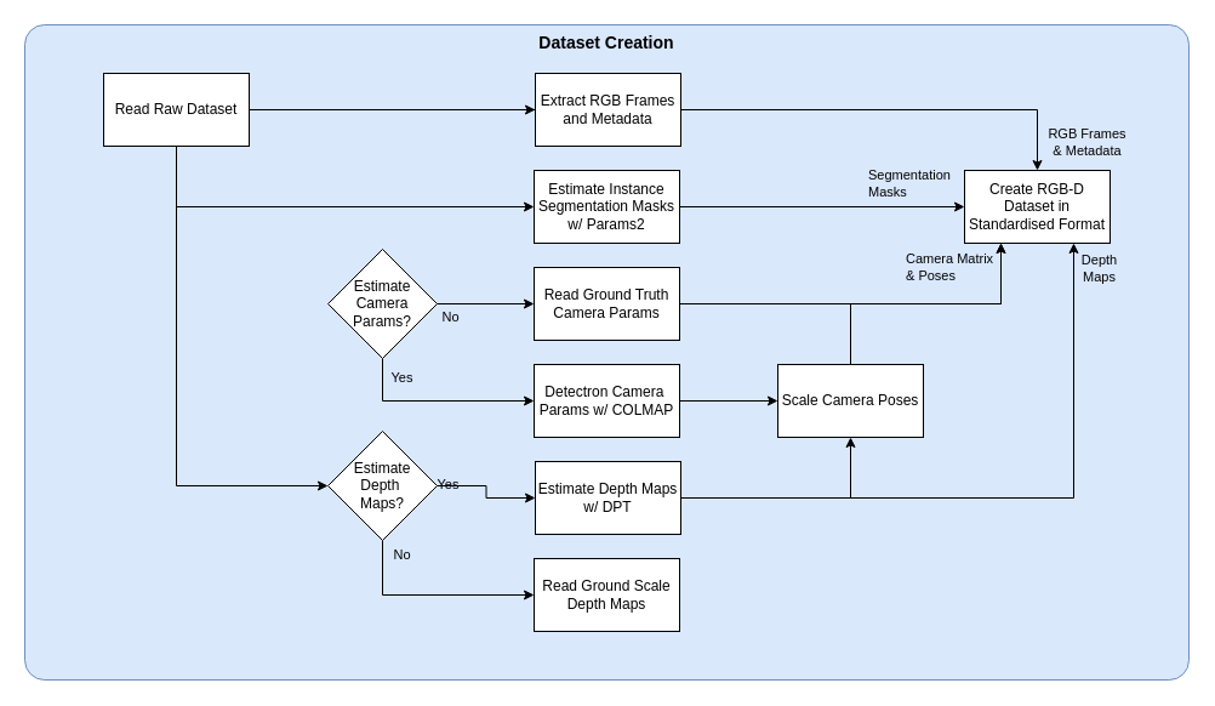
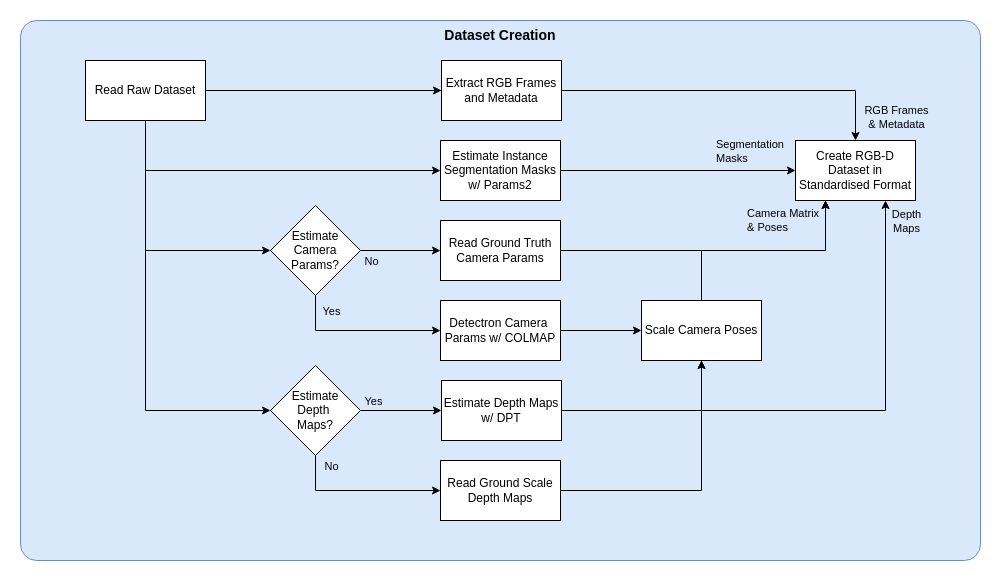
  <mxCell id="0" />
  <mxCell id="1" parent="0" />
  <mxCell id="2" value="" style="rounded=1;whiteSpace=wrap;html=1;arcSize=3;fillColor=#dae8fc;strokeColor=#6c8ebf;" parent="1" vertex="1"><mxGeometry width="960" height="540" as="geometry" x="20" y="20" /></mxCell>
  <mxCell id="3" value="Create RGB-D Dataset in Standardised Format" style="rounded=0;whiteSpace=wrap;html=1;labelBackgroundColor=none;" parent="1" vertex="1"><mxGeometry x="795" y="140" width="120" height="60" as="geometry" /></mxCell>
+ <mxCell id="4" style="edgeStyle=orthogonalEdgeStyle;rounded=0;orthogonalLoop=1;jettySize=auto;html=1;exitX=0.5;exitY=1;exitDx=0;exitDy=0;entryX=0;entryY=0.5;entryDx=0;entryDy=0;labelBackgroundColor=none;" parent="1" source="8" target="11" edge="1"><mxGeometry relative="1" as="geometry" /></mxCell>
  <mxCell id="5" style="edgeStyle=orthogonalEdgeStyle;rounded=0;orthogonalLoop=1;jettySize=auto;html=1;exitX=0.5;exitY=1;exitDx=0;exitDy=0;entryX=0;entryY=0.5;entryDx=0;entryDy=0;labelBackgroundColor=none;" parent="1" source="8" target="30" edge="1"><mxGeometry relative="1" as="geometry"><mxPoint x="95" y="470" as="targetPoint" /></mxGeometry></mxCell>
  <mxCell id="6" value="" style="edgeStyle=orthogonalEdgeStyle;rounded=0;orthogonalLoop=1;jettySize=auto;html=1;labelBackgroundColor=none;" parent="1" source="8" target="37" edge="1"><mxGeometry relative="1" as="geometry" /></mxCell>
  <mxCell id="7" style="edgeStyle=orthogonalEdgeStyle;rounded=0;orthogonalLoop=1;jettySize=auto;html=1;exitX=0.5;exitY=1;exitDx=0;exitDy=0;entryX=0;entryY=0.5;entryDx=0;entryDy=0;labelBackgroundColor=none;" parent="1" source="8" target="22" edge="1"><mxGeometry relative="1" as="geometry" /></mxCell>
  <mxCell id="8" value="Read Raw Dataset" style="rounded=0;whiteSpace=wrap;html=1;labelBackgroundColor=none;" parent="1" vertex="1"><mxGeometry x="85" y="60" width="120" height="60" as="geometry" /></mxCell>
  <mxCell id="9" style="edgeStyle=orthogonalEdgeStyle;rounded=0;orthogonalLoop=1;jettySize=auto;html=1;exitX=0.5;exitY=1;exitDx=0;exitDy=0;entryX=0;entryY=0.5;entryDx=0;entryDy=0;labelBackgroundColor=none;" parent="1" source="11" target="15" edge="1"><mxGeometry relative="1" as="geometry" /></mxCell>
  <mxCell id="10" value="Yes" style="edgeLabel;html=1;align=center;verticalAlign=middle;resizable=0;points=[];labelBackgroundColor=none;" parent="9" vertex="1" connectable="0"><mxGeometry x="-0.561" y="3" relative="1" as="geometry"><mxPoint x="15" y="-17" as="offset" /></mxGeometry></mxCell>
  <mxCell id="11" value="Estimate&lt;br&gt;Camera&lt;br&gt;Params?" style="rhombus;whiteSpace=wrap;html=1;labelBackgroundColor=none;" parent="1" vertex="1"><mxGeometry x="270" y="205" width="90" height="90" as="geometry" /></mxCell>
  <mxCell id="12" value="" style="edgeStyle=orthogonalEdgeStyle;rounded=0;orthogonalLoop=1;jettySize=auto;html=1;labelBackgroundColor=none;" parent="1" source="15" target="17" edge="1"><mxGeometry relative="1" as="geometry" /></mxCell>
  <mxCell id="13" value="" style="edgeStyle=orthogonalEdgeStyle;rounded=0;orthogonalLoop=1;jettySize=auto;html=1;exitX=1;exitY=0.5;exitDx=0;exitDy=0;entryX=0;entryY=0.5;entryDx=0;entryDy=0;labelBackgroundColor=none;" parent="1" source="11" target="25" edge="1"><mxGeometry relative="1" as="geometry" /></mxCell>
  <mxCell id="14" value="No" style="edgeLabel;html=1;align=center;verticalAlign=middle;resizable=0;points=[];labelBackgroundColor=none;" parent="13" vertex="1" connectable="0"><mxGeometry x="-0.683" y="-1" relative="1" as="geometry"><mxPoint x="-3" y="9" as="offset" /></mxGeometry></mxCell>
  <mxCell id="15" value="Detectron Camera&amp;nbsp;&lt;br&gt;Params w/ COLMAP" style="rounded=0;whiteSpace=wrap;html=1;labelBackgroundColor=none;" parent="1" vertex="1"><mxGeometry x="440" y="300" width="120" height="60" as="geometry" /></mxCell>
  <mxCell id="16" style="edgeStyle=orthogonalEdgeStyle;rounded=0;orthogonalLoop=1;jettySize=auto;html=1;exitX=0.5;exitY=0;exitDx=0;exitDy=0;entryX=0.25;entryY=1;entryDx=0;entryDy=0;" parent="1" source="17" target="3" edge="1"><mxGeometry relative="1" as="geometry" /></mxCell>
  <mxCell id="17" value="Scale Camera Poses" style="rounded=0;whiteSpace=wrap;html=1;labelBackgroundColor=none;" parent="1" vertex="1"><mxGeometry x="641" y="300" width="120" height="60" as="geometry" /></mxCell>
+ <mxCell id="18" style="edgeStyle=orthogonalEdgeStyle;rounded=0;orthogonalLoop=1;jettySize=auto;html=1;exitX=1;exitY=0.5;exitDx=0;exitDy=0;entryX=0.5;entryY=1;entryDx=0;entryDy=0;labelBackgroundColor=none;" parent="1" source="19" target="17" edge="1"><mxGeometry relative="1" as="geometry" /></mxCell>
  <mxCell id="19" value="Read Ground Scale Depth Maps" style="rounded=0;whiteSpace=wrap;html=1;labelBackgroundColor=none;" parent="1" vertex="1"><mxGeometry x="440" y="460" width="120" height="60" as="geometry" /></mxCell>
  <mxCell id="20" style="edgeStyle=orthogonalEdgeStyle;rounded=0;orthogonalLoop=1;jettySize=auto;html=1;exitX=1;exitY=0.5;exitDx=0;exitDy=0;entryX=0;entryY=0.5;entryDx=0;entryDy=0;labelBackgroundColor=none;" parent="1" source="22" target="3" edge="1"><mxGeometry relative="1" as="geometry" /></mxCell>
  <mxCell id="21" value="Segmentation &lt;br&gt;Masks" style="edgeLabel;html=1;align=left;verticalAlign=middle;resizable=0;points=[];labelBackgroundColor=none;" parent="20" vertex="1" connectable="0"><mxGeometry x="0.63" y="-3" relative="1" as="geometry"><mxPoint x="-38" y="-23" as="offset" /></mxGeometry></mxCell>
  <mxCell id="22" value="Estimate Instance&lt;br&gt;Segmentation Masks&lt;br&gt;w/ Params2" style="rounded=0;whiteSpace=wrap;html=1;labelBackgroundColor=none;" parent="1" vertex="1"><mxGeometry x="440" y="140" width="120" height="60" as="geometry" /></mxCell>
  <mxCell id="23" style="edgeStyle=orthogonalEdgeStyle;rounded=0;orthogonalLoop=1;jettySize=auto;html=1;exitX=1;exitY=0.5;exitDx=0;exitDy=0;entryX=0.25;entryY=1;entryDx=0;entryDy=0;labelBackgroundColor=none;" parent="1" source="25" target="3" edge="1"><mxGeometry relative="1" as="geometry" /></mxCell>
  <mxCell id="24" value="Camera Matrix &lt;br&gt;&amp;amp; Poses" style="edgeLabel;html=1;align=left;verticalAlign=middle;resizable=0;points=[];labelBackgroundColor=none;" parent="23" vertex="1" connectable="0"><mxGeometry x="0.75" y="1" relative="1" as="geometry"><mxPoint x="-79" y="-20" as="offset" /></mxGeometry></mxCell>
  <mxCell id="25" value="Read Ground Truth&lt;br&gt;Camera Params" style="rounded=0;whiteSpace=wrap;html=1;labelBackgroundColor=none;" parent="1" vertex="1"><mxGeometry x="440" y="220" width="120" height="60" as="geometry" /></mxCell>
  <mxCell id="26" style="edgeStyle=orthogonalEdgeStyle;rounded=0;orthogonalLoop=1;jettySize=auto;html=1;exitX=1;exitY=0.5;exitDx=0;exitDy=0;entryX=0;entryY=0.5;entryDx=0;entryDy=0;labelBackgroundColor=none;" parent="1" source="30" target="34" edge="1"><mxGeometry relative="1" as="geometry" /></mxCell>
  <mxCell id="27" value="Yes" style="edgeLabel;html=1;align=center;verticalAlign=middle;resizable=0;points=[];labelBackgroundColor=none;" parent="26" vertex="1" connectable="0"><mxGeometry x="0.086" relative="1" as="geometry"><mxPoint x="-32" y="-10" as="offset" /></mxGeometry></mxCell>
  <mxCell id="28" style="edgeStyle=orthogonalEdgeStyle;rounded=0;orthogonalLoop=1;jettySize=auto;html=1;exitX=0.5;exitY=1;exitDx=0;exitDy=0;entryX=0;entryY=0.5;entryDx=0;entryDy=0;labelBackgroundColor=none;" parent="1" source="30" target="19" edge="1"><mxGeometry relative="1" as="geometry" /></mxCell>
  <mxCell id="29" value="No" style="edgeLabel;html=1;align=center;verticalAlign=middle;resizable=0;points=[];labelBackgroundColor=none;" parent="28" vertex="1" connectable="0"><mxGeometry x="-0.751" y="2" relative="1" as="geometry"><mxPoint x="13" y="-10" as="offset" /></mxGeometry></mxCell>
- <mxCell id="30" value="Estimate&lt;br&gt;Depth&amp;nbsp;&lt;br&gt;Maps?" style="rhombus;whiteSpace=wrap;html=1;labelBackgroundColor=none;" parent="1" vertex="1"><mxGeometry x="270" y="355" width="90" height="90" as="geometry" /></mxCell>
+ <mxCell id="30" value="Estimate&lt;br&gt;Depth&amp;nbsp;&lt;br&gt;Maps?" style="rhombus;whiteSpace=wrap;html=1;labelBackgroundColor=none;" parent="1" vertex="1"><mxGeometry x="270" y="365" width="90" height="90" as="geometry" /></mxCell>
  <mxCell id="31" style="edgeStyle=orthogonalEdgeStyle;rounded=0;orthogonalLoop=1;jettySize=auto;html=1;exitX=1;exitY=0.5;exitDx=0;exitDy=0;entryX=0.5;entryY=1;entryDx=0;entryDy=0;labelBackgroundColor=none;" parent="1" source="34" target="17" edge="1"><mxGeometry relative="1" as="geometry" /></mxCell>
  <mxCell id="32" style="edgeStyle=orthogonalEdgeStyle;rounded=0;orthogonalLoop=1;jettySize=auto;html=1;exitX=1;exitY=0.5;exitDx=0;exitDy=0;entryX=0.75;entryY=1;entryDx=0;entryDy=0;labelBackgroundColor=none;" parent="1" source="34" target="3" edge="1"><mxGeometry relative="1" as="geometry" /></mxCell>
  <mxCell id="33" value="Depth &lt;br&gt;Maps" style="edgeLabel;html=1;align=center;verticalAlign=middle;resizable=0;points=[];labelBackgroundColor=none;" parent="32" vertex="1" connectable="0"><mxGeometry x="0.663" y="4" relative="1" as="geometry"><mxPoint x="24" y="-70" as="offset" /></mxGeometry></mxCell>
  <mxCell id="34" value="Estimate Depth Maps&lt;br&gt;w/ DPT" style="rounded=0;whiteSpace=wrap;html=1;labelBackgroundColor=none;" parent="1" vertex="1"><mxGeometry x="441" y="380" width="120" height="60" as="geometry" /></mxCell>
  <mxCell id="35" style="edgeStyle=orthogonalEdgeStyle;rounded=0;orthogonalLoop=1;jettySize=auto;html=1;exitX=1;exitY=0.5;exitDx=0;exitDy=0;entryX=0.5;entryY=0;entryDx=0;entryDy=0;labelBackgroundColor=none;" parent="1" source="37" target="3" edge="1"><mxGeometry relative="1" as="geometry" /></mxCell>
  <mxCell id="36" value="RGB Frames &lt;br&gt;&amp;amp; Metadata" style="edgeLabel;html=1;align=center;verticalAlign=middle;resizable=0;points=[];labelBackgroundColor=none;" parent="35" vertex="1" connectable="0"><mxGeometry x="0.722" y="1" relative="1" as="geometry"><mxPoint x="39" y="24" as="offset" /></mxGeometry></mxCell>
  <mxCell id="37" value="Extract RGB Frames&lt;br&gt;and Metadata" style="rounded=0;whiteSpace=wrap;html=1;labelBackgroundColor=none;" parent="1" vertex="1"><mxGeometry x="441" y="60" width="120" height="60" as="geometry" /></mxCell>
  <mxCell id="38" value="" style="edgeStyle=orthogonalEdgeStyle;rounded=0;orthogonalLoop=1;jettySize=auto;html=1;exitX=1;exitY=0.5;exitDx=0;exitDy=0;entryX=0;entryY=0.5;entryDx=0;entryDy=0;endArrow=none;labelBackgroundColor=none;" parent="1" source="8" target="37" edge="1"><mxGeometry relative="1" as="geometry"><Array as="points" /><mxPoint x="155" y="90" as="sourcePoint" /><mxPoint x="505" y="200" as="targetPoint" /></mxGeometry></mxCell>
  <mxCell id="39" value="&lt;b style=&quot;font-size: 14px;&quot;&gt;Dataset Creation&lt;/b&gt;" style="text;html=1;strokeColor=none;fillColor=none;align=center;verticalAlign=middle;whiteSpace=wrap;rounded=0;labelBackgroundColor=none;fontSize=14;" parent="1" vertex="1"><mxGeometry x="440" width="120" height="30" as="geometry" y="20" /></mxCell>
